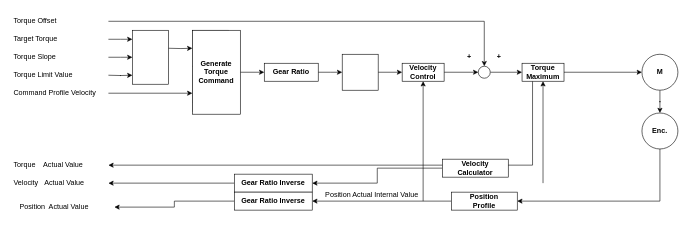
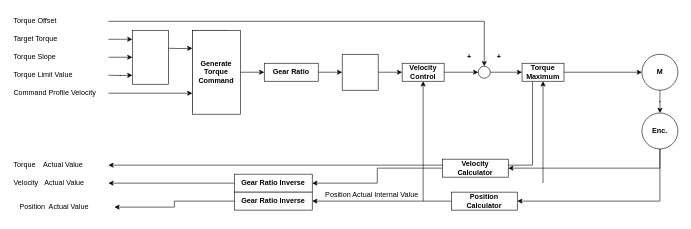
  <mxCell id="0" />
  <mxCell id="1" parent="0" />
  <mxCell id="2" value="" style="whiteSpace=wrap;html=1;aspect=fixed;" parent="1" vertex="1"><mxGeometry x="320" y="125" width="60" height="60" as="geometry" /></mxCell>
  <mxCell id="3" style="edgeStyle=orthogonalEdgeStyle;rounded=0;orthogonalLoop=1;jettySize=auto;html=1;exitX=1;exitY=0.5;exitDx=0;exitDy=0;entryX=0.5;entryY=0;entryDx=0;entryDy=0;" parent="1" source="4" target="23" edge="1"><mxGeometry relative="1" as="geometry" /></mxCell>
  <mxCell id="4" value="Torque Offset" style="text;html=1;strokeColor=none;fillColor=none;align=left;verticalAlign=middle;whiteSpace=wrap;rounded=0;" parent="1" vertex="1"><mxGeometry x="20" y="20" width="160" height="30" as="geometry" /></mxCell>
  <mxCell id="5" style="edgeStyle=orthogonalEdgeStyle;rounded=0;orthogonalLoop=1;jettySize=auto;html=1;exitX=1;exitY=0.5;exitDx=0;exitDy=0;entryX=0;entryY=0.25;entryDx=0;entryDy=0;" parent="1" source="6" edge="1"><mxGeometry relative="1" as="geometry"><mxPoint x="220" y="65" as="targetPoint" /></mxGeometry></mxCell>
  <mxCell id="6" value="Target Torque" style="text;html=1;strokeColor=none;fillColor=none;align=left;verticalAlign=middle;whiteSpace=wrap;rounded=0;" parent="1" vertex="1"><mxGeometry x="20" y="50" width="160" height="30" as="geometry" /></mxCell>
  <mxCell id="7" style="edgeStyle=orthogonalEdgeStyle;rounded=0;orthogonalLoop=1;jettySize=auto;html=1;exitX=1;exitY=0.5;exitDx=0;exitDy=0;entryX=0;entryY=0.75;entryDx=0;entryDy=0;" parent="1" source="8" edge="1"><mxGeometry relative="1" as="geometry"><mxPoint x="220" y="95" as="targetPoint" /></mxGeometry></mxCell>
  <mxCell id="8" value="Torque Slope" style="text;html=1;strokeColor=none;fillColor=none;align=left;verticalAlign=middle;whiteSpace=wrap;rounded=0;" parent="1" vertex="1"><mxGeometry x="20" y="80" width="160" height="30" as="geometry" /></mxCell>
  <mxCell id="9" style="edgeStyle=orthogonalEdgeStyle;rounded=0;orthogonalLoop=1;jettySize=auto;html=1;exitX=1;exitY=0.5;exitDx=0;exitDy=0;entryX=0;entryY=0.25;entryDx=0;entryDy=0;" parent="1" edge="1"><mxGeometry relative="1" as="geometry"><mxPoint x="180" y="125" as="sourcePoint" /><mxPoint x="220" y="125" as="targetPoint" /></mxGeometry></mxCell>
  <mxCell id="10" value="Torque Limit Value" style="text;html=1;strokeColor=none;fillColor=none;align=left;verticalAlign=middle;whiteSpace=wrap;rounded=0;" parent="1" vertex="1"><mxGeometry x="20" y="110" width="160" height="30" as="geometry" /></mxCell>
  <mxCell id="11" style="edgeStyle=orthogonalEdgeStyle;rounded=0;orthogonalLoop=1;jettySize=auto;html=1;exitX=1;exitY=0.5;exitDx=0;exitDy=0;entryX=0;entryY=0.75;entryDx=0;entryDy=0;" edge="1" parent="1" source="12" target="17"><mxGeometry relative="1" as="geometry" /></mxCell>
  <mxCell id="12" value="Command Profile Velocity" style="text;html=1;strokeColor=none;fillColor=none;align=left;verticalAlign=middle;whiteSpace=wrap;rounded=0;" parent="1" vertex="1"><mxGeometry x="20" y="140" width="160" height="30" as="geometry" /></mxCell>
  <mxCell id="13" style="edgeStyle=orthogonalEdgeStyle;rounded=0;orthogonalLoop=1;jettySize=auto;html=1;exitX=1;exitY=0.5;exitDx=0;exitDy=0;entryX=0;entryY=0.5;entryDx=0;entryDy=0;" parent="1" target="14" edge="1"><mxGeometry relative="1" as="geometry"><mxPoint x="280" y="80" as="sourcePoint" /></mxGeometry></mxCell>
  <mxCell id="14" value="" style="whiteSpace=wrap;html=1;aspect=fixed;" parent="1" vertex="1"><mxGeometry x="320" y="50" width="60" height="60" as="geometry" /></mxCell>
  <mxCell id="15" value="" style="whiteSpace=wrap;html=1;aspect=fixed;" parent="1" vertex="1"><mxGeometry x="320" y="110" width="60" height="60" as="geometry" /></mxCell>
  <mxCell id="16" style="edgeStyle=orthogonalEdgeStyle;rounded=0;orthogonalLoop=1;jettySize=auto;html=1;exitX=1;exitY=0.5;exitDx=0;exitDy=0;entryX=0;entryY=0.5;entryDx=0;entryDy=0;" edge="1" parent="1" source="17" target="19"><mxGeometry relative="1" as="geometry" /></mxCell>
  <mxCell id="17" value="&lt;b&gt;Generate&lt;br&gt;Torque&lt;br&gt;Command&lt;/b&gt;" style="rounded=0;whiteSpace=wrap;html=1;" parent="1" vertex="1"><mxGeometry x="320" y="50" width="80" height="140" as="geometry" /></mxCell>
  <mxCell id="18" value="" style="edgeStyle=orthogonalEdgeStyle;rounded=0;orthogonalLoop=1;jettySize=auto;html=1;" parent="1" source="19" edge="1"><mxGeometry relative="1" as="geometry"><mxPoint x="570" y="120" as="targetPoint" /></mxGeometry></mxCell>
  <mxCell id="19" value="&lt;b&gt;Gear Ratio&lt;/b&gt;" style="rounded=0;whiteSpace=wrap;html=1;" parent="1" vertex="1"><mxGeometry x="440" y="105" width="90" height="30" as="geometry" /></mxCell>
  <mxCell id="20" value="" style="edgeStyle=orthogonalEdgeStyle;rounded=0;orthogonalLoop=1;jettySize=auto;html=1;" parent="1" source="21" target="23" edge="1"><mxGeometry relative="1" as="geometry" /></mxCell>
  <mxCell id="21" value="&lt;b&gt;Velocity&lt;br&gt;Control&lt;br&gt;&lt;/b&gt;" style="rounded=0;whiteSpace=wrap;html=1;" parent="1" vertex="1"><mxGeometry x="670" y="105" width="70" height="30" as="geometry" /></mxCell>
  <mxCell id="22" value="" style="edgeStyle=orthogonalEdgeStyle;rounded=0;orthogonalLoop=1;jettySize=auto;html=1;" parent="1" source="23" target="26" edge="1"><mxGeometry relative="1" as="geometry" /></mxCell>
  <mxCell id="23" value="" style="ellipse;whiteSpace=wrap;html=1;aspect=fixed;" parent="1" vertex="1"><mxGeometry x="797" y="110" width="20" height="20" as="geometry" /></mxCell>
  <mxCell id="24" value="" style="edgeStyle=orthogonalEdgeStyle;rounded=0;orthogonalLoop=1;jettySize=auto;html=1;" parent="1" source="26" target="28" edge="1"><mxGeometry relative="1" as="geometry" /></mxCell>
  <mxCell id="25" style="edgeStyle=orthogonalEdgeStyle;rounded=0;orthogonalLoop=1;jettySize=auto;html=1;exitX=0.25;exitY=1;exitDx=0;exitDy=0;entryX=1;entryY=0.5;entryDx=0;entryDy=0;" parent="1" source="26" target="34" edge="1"><mxGeometry relative="1" as="geometry" /></mxCell>
  <mxCell id="26" value="&lt;b&gt;Torque&lt;br&gt;Maximum&lt;br&gt;&lt;/b&gt;" style="rounded=0;whiteSpace=wrap;html=1;" parent="1" vertex="1"><mxGeometry x="870" y="105" width="70" height="30" as="geometry" /></mxCell>
  <mxCell id="27" value="" style="edgeStyle=orthogonalEdgeStyle;rounded=0;orthogonalLoop=1;jettySize=auto;html=1;" parent="1" source="28" target="31" edge="1"><mxGeometry relative="1" as="geometry" /></mxCell>
  <mxCell id="28" value="&lt;b&gt;M&lt;/b&gt;" style="ellipse;whiteSpace=wrap;html=1;aspect=fixed;" parent="1" vertex="1"><mxGeometry x="1070" y="90" width="60" height="60" as="geometry" /></mxCell>
+ <mxCell id="29" style="edgeStyle=orthogonalEdgeStyle;rounded=0;orthogonalLoop=1;jettySize=auto;html=1;exitX=0.5;exitY=1;exitDx=0;exitDy=0;entryX=1;entryY=0.5;entryDx=0;entryDy=0;" parent="1" source="31" target="42" edge="1"><mxGeometry relative="1" as="geometry" /></mxCell>
  <mxCell id="30" style="edgeStyle=orthogonalEdgeStyle;rounded=0;orthogonalLoop=1;jettySize=auto;html=1;exitX=0.5;exitY=1;exitDx=0;exitDy=0;entryX=1;entryY=0.5;entryDx=0;entryDy=0;" parent="1" source="31" target="44" edge="1"><mxGeometry relative="1" as="geometry" /></mxCell>
  <mxCell id="31" value="&lt;b&gt;Enc.&lt;/b&gt;" style="ellipse;whiteSpace=wrap;html=1;aspect=fixed;" parent="1" vertex="1"><mxGeometry x="1070" y="188" width="60" height="60" as="geometry" /></mxCell>
  <mxCell id="32" value="&lt;b&gt;+&lt;/b&gt;" style="text;html=1;strokeColor=none;fillColor=none;align=center;verticalAlign=middle;whiteSpace=wrap;rounded=0;" parent="1" vertex="1"><mxGeometry x="767" y="80" width="30" height="30" as="geometry" /></mxCell>
  <mxCell id="33" value="&lt;b&gt;+&lt;/b&gt;" style="text;html=1;strokeColor=none;fillColor=none;align=center;verticalAlign=middle;whiteSpace=wrap;rounded=0;" parent="1" vertex="1"><mxGeometry x="817" y="80" width="30" height="30" as="geometry" /></mxCell>
  <mxCell id="34" value="Torque&amp;nbsp; &amp;nbsp; Actual Value" style="text;html=1;strokeColor=none;fillColor=none;align=left;verticalAlign=middle;whiteSpace=wrap;rounded=0;" parent="1" vertex="1"><mxGeometry x="20" y="260" width="160" height="30" as="geometry" /></mxCell>
  <mxCell id="35" value="Velocity&amp;nbsp; &amp;nbsp;Actual Value" style="text;html=1;strokeColor=none;fillColor=none;align=left;verticalAlign=middle;whiteSpace=wrap;rounded=0;" parent="1" vertex="1"><mxGeometry x="20" y="290" width="160" height="30" as="geometry" /></mxCell>
  <mxCell id="36" value="Position&amp;nbsp; Actual Value" style="text;html=1;strokeColor=none;fillColor=none;align=left;verticalAlign=middle;whiteSpace=wrap;rounded=0;" parent="1" vertex="1"><mxGeometry x="30" y="330" width="160" height="30" as="geometry" /></mxCell>
  <mxCell id="37" style="edgeStyle=orthogonalEdgeStyle;rounded=0;orthogonalLoop=1;jettySize=auto;html=1;exitX=0;exitY=0.5;exitDx=0;exitDy=0;entryX=1;entryY=0.5;entryDx=0;entryDy=0;" parent="1" source="38" target="35" edge="1"><mxGeometry relative="1" as="geometry" /></mxCell>
  <mxCell id="38" value="&lt;b&gt;Gear Ratio Inverse&lt;/b&gt;" style="rounded=0;whiteSpace=wrap;html=1;" parent="1" vertex="1"><mxGeometry x="390" y="290" width="130" height="30" as="geometry" /></mxCell>
  <mxCell id="39" style="edgeStyle=orthogonalEdgeStyle;rounded=0;orthogonalLoop=1;jettySize=auto;html=1;exitX=0;exitY=0.5;exitDx=0;exitDy=0;entryX=1;entryY=0.5;entryDx=0;entryDy=0;" parent="1" source="40" target="36" edge="1"><mxGeometry relative="1" as="geometry" /></mxCell>
  <mxCell id="40" value="&lt;b&gt;Gear Ratio Inverse&lt;/b&gt;" style="rounded=0;whiteSpace=wrap;html=1;" parent="1" vertex="1"><mxGeometry x="390" y="320" width="130" height="30" as="geometry" /></mxCell>
  <mxCell id="41" style="edgeStyle=orthogonalEdgeStyle;rounded=0;orthogonalLoop=1;jettySize=auto;html=1;exitX=0;exitY=0.5;exitDx=0;exitDy=0;entryX=1;entryY=0.5;entryDx=0;entryDy=0;" parent="1" source="42" target="38" edge="1"><mxGeometry relative="1" as="geometry" /></mxCell>
  <mxCell id="42" value="&lt;b&gt;Velocity&lt;br&gt;Calculator&lt;br&gt;&lt;/b&gt;" style="rounded=0;whiteSpace=wrap;html=1;" parent="1" vertex="1"><mxGeometry x="737" y="265" width="110" height="30" as="geometry" /></mxCell>
  <mxCell id="43" style="edgeStyle=orthogonalEdgeStyle;rounded=0;orthogonalLoop=1;jettySize=auto;html=1;exitX=0;exitY=0.5;exitDx=0;exitDy=0;entryX=1;entryY=0.5;entryDx=0;entryDy=0;" parent="1" source="44" target="40" edge="1"><mxGeometry relative="1" as="geometry" /></mxCell>
- <mxCell id="44" value="&lt;b&gt;Position&lt;br&gt;Profile&lt;br&gt;&lt;/b&gt;" style="rounded=0;whiteSpace=wrap;html=1;" parent="1" vertex="1"><mxGeometry x="752" y="320" width="110" height="30" as="geometry" /></mxCell>
+ <mxCell id="44" value="&lt;b&gt;Position&lt;br&gt;Calculator&lt;br&gt;&lt;/b&gt;" style="rounded=0;whiteSpace=wrap;html=1;" parent="1" vertex="1"><mxGeometry x="752" y="320" width="110" height="30" as="geometry" /></mxCell>
  <mxCell id="45" value="" style="endArrow=classic;html=1;rounded=0;entryX=0.5;entryY=1;entryDx=0;entryDy=0;" parent="1" target="26" edge="1"><mxGeometry width="50" height="50" relative="1" as="geometry"><mxPoint x="905" y="305" as="sourcePoint" /><mxPoint x="470" y="90" as="targetPoint" /></mxGeometry></mxCell>
  <mxCell id="46" value="" style="endArrow=classic;html=1;rounded=0;entryX=0.5;entryY=1;entryDx=0;entryDy=0;" parent="1" target="21" edge="1"><mxGeometry width="50" height="50" relative="1" as="geometry"><mxPoint x="705" y="335" as="sourcePoint" /><mxPoint x="704.5" y="132" as="targetPoint" /></mxGeometry></mxCell>
  <mxCell id="47" value="Position Actual Internal Value" style="text;html=1;strokeColor=none;fillColor=none;align=left;verticalAlign=middle;whiteSpace=wrap;rounded=0;" parent="1" vertex="1"><mxGeometry x="540" y="310" width="170" height="30" as="geometry" /></mxCell>
  <mxCell id="48" style="edgeStyle=orthogonalEdgeStyle;rounded=0;orthogonalLoop=1;jettySize=auto;html=1;exitX=1;exitY=0.5;exitDx=0;exitDy=0;entryX=0;entryY=0.5;entryDx=0;entryDy=0;" parent="1" source="49" target="21" edge="1"><mxGeometry relative="1" as="geometry" /></mxCell>
  <mxCell id="49" value="" style="whiteSpace=wrap;html=1;aspect=fixed;" parent="1" vertex="1"><mxGeometry x="570" y="90" width="60" height="60" as="geometry" /></mxCell>
  <mxCell id="50" value="" style="rounded=0;whiteSpace=wrap;html=1;" vertex="1" parent="1"><mxGeometry x="220" y="50" width="60" height="90" as="geometry" /></mxCell>
